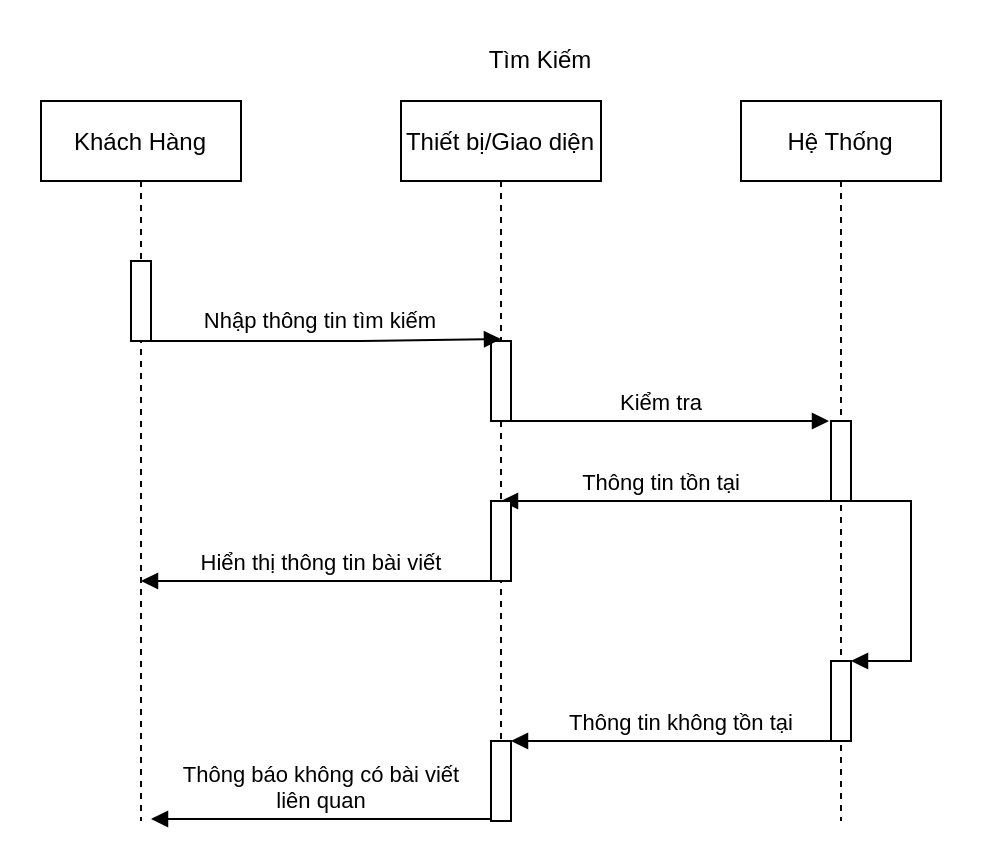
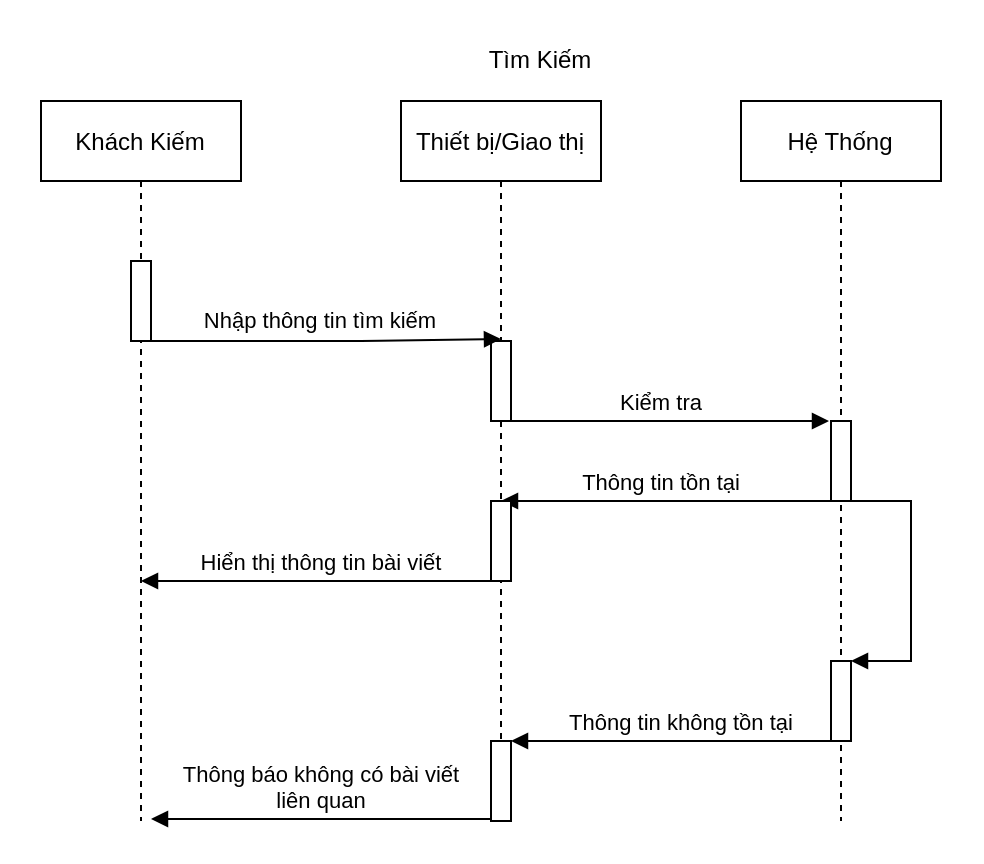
  <mxCell id="0" />
  <mxCell id="1" parent="0" />
- <mxCell id="2" value="Khách Hàng" style="shape=umlLifeline;perimeter=lifelinePerimeter;container=1;collapsible=0;recursiveResize=0;rounded=0;shadow=0;strokeWidth=1;" parent="1" vertex="1"><mxGeometry x="20" y="50" width="100" height="360" as="geometry" /></mxCell>
+ <mxCell id="2" value="Khách Kiếm" style="shape=umlLifeline;perimeter=lifelinePerimeter;container=1;collapsible=0;recursiveResize=0;rounded=0;shadow=0;strokeWidth=1;" parent="1" vertex="1"><mxGeometry x="20" y="50" width="100" height="360" as="geometry" /></mxCell>
  <mxCell id="3" value="" style="points=[];perimeter=orthogonalPerimeter;rounded=0;shadow=0;strokeWidth=1;" parent="2" vertex="1"><mxGeometry x="45" y="80" width="10" height="40" as="geometry" /></mxCell>
- <mxCell id="4" value="Thiết bị/Giao diện" style="shape=umlLifeline;perimeter=lifelinePerimeter;container=1;collapsible=0;recursiveResize=0;rounded=0;shadow=0;strokeWidth=1;" parent="1" vertex="1"><mxGeometry x="200" y="50" width="100" height="360" as="geometry" /></mxCell>
+ <mxCell id="4" value="Thiết bị/Giao thị" style="shape=umlLifeline;perimeter=lifelinePerimeter;container=1;collapsible=0;recursiveResize=0;rounded=0;shadow=0;strokeWidth=1;" parent="1" vertex="1"><mxGeometry x="200" y="50" width="100" height="360" as="geometry" /></mxCell>
  <mxCell id="5" value="" style="points=[];perimeter=orthogonalPerimeter;rounded=0;shadow=0;strokeWidth=1;" parent="4" vertex="1"><mxGeometry x="45" y="120" width="10" height="40" as="geometry" /></mxCell>
  <mxCell id="6" value="Nhập thông tin tìm kiếm" style="verticalAlign=bottom;endArrow=block;shadow=0;strokeWidth=1;" parent="1" source="3" edge="1"><mxGeometry x="-0.029" y="1" relative="1" as="geometry"><mxPoint x="175" y="130" as="sourcePoint" /><mxPoint x="250" y="169" as="targetPoint" /><Array as="points"><mxPoint x="180" y="170" /></Array><mxPoint as="offset" /></mxGeometry></mxCell>
  <mxCell id="7" value="Hệ Thống" style="shape=umlLifeline;perimeter=lifelinePerimeter;container=1;collapsible=0;recursiveResize=0;rounded=0;shadow=0;strokeWidth=1;" vertex="1" parent="1"><mxGeometry x="370" y="50" width="100" height="360" as="geometry" /></mxCell>
  <mxCell id="8" value="" style="points=[];perimeter=orthogonalPerimeter;rounded=0;shadow=0;strokeWidth=1;" vertex="1" parent="7"><mxGeometry x="45" y="160" width="10" height="40" as="geometry" /></mxCell>
  <mxCell id="9" value="Kiểm tra" style="html=1;verticalAlign=bottom;endArrow=block;entryX=-0.1;entryY=0;entryDx=0;entryDy=0;entryPerimeter=0;" edge="1" parent="1" target="8"><mxGeometry x="0.006" width="80" relative="1" as="geometry"><mxPoint x="245" y="210" as="sourcePoint" /><mxPoint x="410" y="210" as="targetPoint" /><mxPoint as="offset" /></mxGeometry></mxCell>
  <mxCell id="10" value="Thông tin tồn tại" style="html=1;verticalAlign=bottom;endArrow=block;exitX=0.5;exitY=1;exitDx=0;exitDy=0;exitPerimeter=0;" edge="1" parent="1" source="8"><mxGeometry x="0.059" width="80" relative="1" as="geometry"><mxPoint x="335" y="250" as="sourcePoint" /><mxPoint x="250" y="250" as="targetPoint" /><mxPoint as="offset" /></mxGeometry></mxCell>
  <mxCell id="11" value="Hiển thị thông tin bài viết" style="html=1;verticalAlign=bottom;endArrow=block;exitX=0.5;exitY=1;exitDx=0;exitDy=0;exitPerimeter=0;" edge="1" parent="1" source="12"><mxGeometry width="80" relative="1" as="geometry"><mxPoint x="240" y="290" as="sourcePoint" /><mxPoint x="70" y="290" as="targetPoint" /><mxPoint as="offset" /></mxGeometry></mxCell>
  <mxCell id="12" value="" style="points=[];perimeter=orthogonalPerimeter;rounded=0;shadow=0;strokeWidth=1;" vertex="1" parent="1"><mxGeometry x="245" y="250" width="10" height="40" as="geometry" /></mxCell>
  <mxCell id="13" value="" style="html=1;points=[];perimeter=orthogonalPerimeter;" vertex="1" parent="1"><mxGeometry x="415" y="330" width="10" height="40" as="geometry" /></mxCell>
  <mxCell id="14" value="" style="edgeStyle=orthogonalEdgeStyle;html=1;align=left;spacingLeft=2;endArrow=block;rounded=0;entryX=1;entryY=0;" edge="1" target="13" parent="1"><mxGeometry y="85" relative="1" as="geometry"><mxPoint x="425" y="250" as="sourcePoint" /><Array as="points"><mxPoint x="455" y="250" /><mxPoint x="455" y="330" /></Array><mxPoint as="offset" /></mxGeometry></mxCell>
  <mxCell id="15" value="Thông tin không tồn tại" style="html=1;verticalAlign=bottom;endArrow=block;exitX=0.5;exitY=1;exitDx=0;exitDy=0;exitPerimeter=0;" edge="1" parent="1"><mxGeometry width="80" relative="1" as="geometry"><mxPoint x="425" y="370" as="sourcePoint" /><mxPoint x="255" y="370" as="targetPoint" /><mxPoint as="offset" /></mxGeometry></mxCell>
  <mxCell id="16" value="" style="points=[];perimeter=orthogonalPerimeter;rounded=0;shadow=0;strokeWidth=1;" vertex="1" parent="1"><mxGeometry x="245" y="370" width="10" height="40" as="geometry" /></mxCell>
  <mxCell id="17" value="Thông báo không có bài viết &lt;br&gt;liên quan" style="html=1;verticalAlign=bottom;endArrow=block;exitX=0.5;exitY=1;exitDx=0;exitDy=0;exitPerimeter=0;" edge="1" parent="1"><mxGeometry width="80" relative="1" as="geometry"><mxPoint x="245" y="409" as="sourcePoint" /><mxPoint x="75" y="409" as="targetPoint" /><mxPoint as="offset" /></mxGeometry></mxCell>
  <mxCell id="18" value="Tìm Kiếm" style="text;html=1;strokeColor=none;fillColor=none;align=center;verticalAlign=middle;whiteSpace=wrap;rounded=0;" vertex="1" parent="1"><mxGeometry x="240" y="20" width="60" height="20" as="geometry" /></mxCell>
